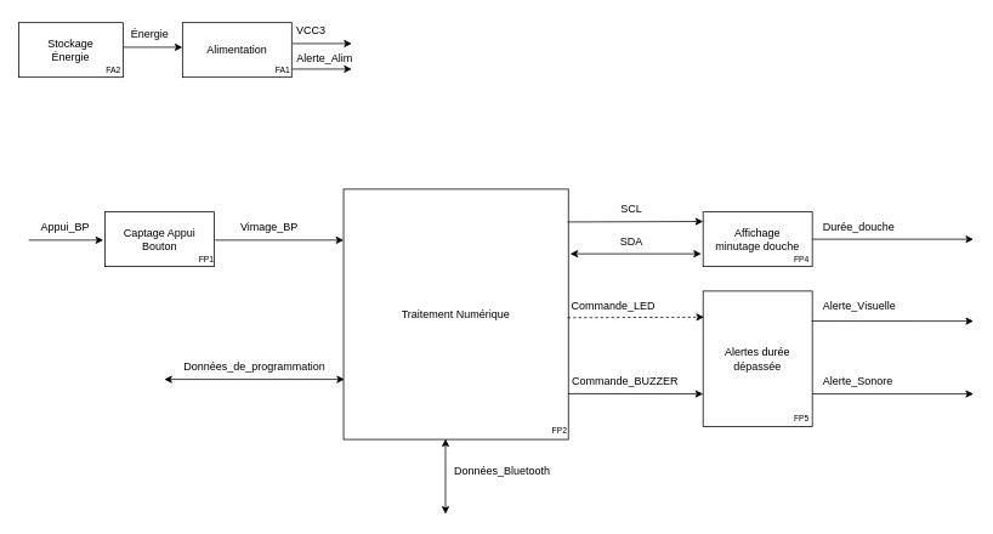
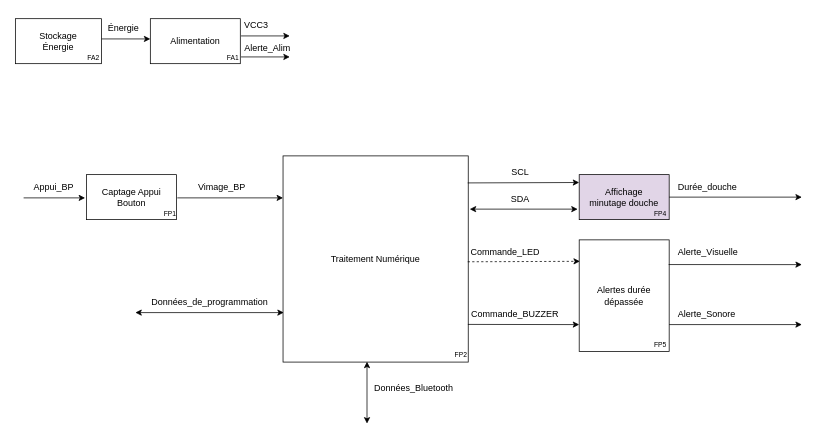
  <mxCell id="0" />
  <mxCell id="1" parent="0" />
  <mxCell id="2" value="Alimentation" style="rounded=0;whiteSpace=wrap;html=1;labelBackgroundColor=none;" parent="1" vertex="1"><mxGeometry x="200" y="24" width="120" height="60" as="geometry" /></mxCell>
  <mxCell id="3" value="" style="endArrow=classic;html=1;rounded=0;labelBackgroundColor=none;fontColor=default;" parent="1" edge="1"><mxGeometry width="50" height="50" relative="1" as="geometry"><mxPoint x="321" y="47" as="sourcePoint" /><mxPoint x="386" y="47" as="targetPoint" /></mxGeometry></mxCell>
  <mxCell id="4" value="VCC3" style="text;html=1;align=center;verticalAlign=middle;resizable=0;points=[];autosize=1;strokeColor=none;fillColor=none;labelBackgroundColor=none;" parent="1" vertex="1"><mxGeometry x="316" y="20" width="50" height="26" as="geometry" /></mxCell>
  <mxCell id="5" value="" style="endArrow=classic;html=1;rounded=0;labelBackgroundColor=none;fontColor=default;" parent="1" edge="1"><mxGeometry width="50" height="50" relative="1" as="geometry"><mxPoint x="321" y="75" as="sourcePoint" /><mxPoint x="386" y="75" as="targetPoint" /></mxGeometry></mxCell>
  <mxCell id="6" value="&lt;span style=&quot;caret-color: rgb(0, 0, 0); text-align: start; text-wrap: wrap;&quot;&gt;&lt;font face=&quot;Helvetica&quot;&gt;Alerte_Alim&lt;/font&gt;&lt;/span&gt;" style="text;html=1;align=center;verticalAlign=middle;resizable=0;points=[];autosize=1;strokeColor=none;fillColor=none;labelBackgroundColor=none;" parent="1" vertex="1"><mxGeometry x="316" y="50" width="79" height="26" as="geometry" /></mxCell>
  <mxCell id="7" value="" style="endArrow=classic;startArrow=classic;html=1;rounded=0;entryX=1.006;entryY=1.077;entryDx=0;entryDy=0;entryPerimeter=0;labelBackgroundColor=none;fontColor=default;" parent="1" edge="1"><mxGeometry width="50" height="50" relative="1" as="geometry"><mxPoint x="180" y="416" as="sourcePoint" /><mxPoint x="377.99" y="416.002" as="targetPoint" /></mxGeometry></mxCell>
  <mxCell id="8" value="Données_de_programmation" style="text;html=1;align=center;verticalAlign=middle;resizable=0;points=[];autosize=1;strokeColor=none;fillColor=none;labelBackgroundColor=none;" parent="1" vertex="1"><mxGeometry x="192" y="390" width="173" height="26" as="geometry" /></mxCell>
  <mxCell id="9" value="Traitement Numérique" style="rounded=0;whiteSpace=wrap;html=1;labelBackgroundColor=none;" parent="1" vertex="1"><mxGeometry x="377" y="207" width="247" height="275" as="geometry" /></mxCell>
  <mxCell id="10" value="Captage Appui Bouton" style="rounded=0;whiteSpace=wrap;html=1;labelBackgroundColor=none;" parent="1" vertex="1"><mxGeometry x="115" y="232" width="120" height="60" as="geometry" /></mxCell>
  <mxCell id="11" value="" style="endArrow=classic;html=1;rounded=0;labelBackgroundColor=none;fontColor=default;" parent="1" edge="1"><mxGeometry width="50" height="50" relative="1" as="geometry"><mxPoint x="31" y="263" as="sourcePoint" /><mxPoint x="113" y="263" as="targetPoint" /></mxGeometry></mxCell>
  <mxCell id="12" value="Appui_BP" style="text;html=1;align=center;verticalAlign=middle;resizable=0;points=[];autosize=1;strokeColor=none;fillColor=none;labelBackgroundColor=none;" parent="1" vertex="1"><mxGeometry x="35" y="236" width="71" height="26" as="geometry" /></mxCell>
  <mxCell id="13" value="" style="endArrow=classic;html=1;rounded=0;labelBackgroundColor=none;fontColor=default;" parent="1" edge="1"><mxGeometry width="50" height="50" relative="1" as="geometry"><mxPoint x="236" y="263" as="sourcePoint" /><mxPoint x="377" y="263" as="targetPoint" /></mxGeometry></mxCell>
  <mxCell id="14" value="Vimage_BP" style="text;html=1;align=center;verticalAlign=middle;resizable=0;points=[];autosize=1;strokeColor=none;fillColor=none;labelBackgroundColor=none;" parent="1" vertex="1"><mxGeometry x="254" y="236" width="81" height="26" as="geometry" /></mxCell>
- <mxCell id="15" value="Affichage&lt;br&gt;minutage douche" style="rounded=0;whiteSpace=wrap;html=1;labelBackgroundColor=none;" parent="1" vertex="1"><mxGeometry x="772" y="232" width="120" height="60" as="geometry" /></mxCell>
+ <mxCell id="15" value="Affichage&lt;br&gt;minutage douche" style="rounded=0;whiteSpace=wrap;html=1;labelBackgroundColor=none;fillColor=#e1d5e7;" parent="1" vertex="1"><mxGeometry x="772" y="232" width="120" height="60" as="geometry" /></mxCell>
  <mxCell id="16" value="" style="endArrow=classic;html=1;rounded=0;exitX=0.997;exitY=0.131;exitDx=0;exitDy=0;exitPerimeter=0;labelBackgroundColor=none;fontColor=default;" parent="1" source="9" edge="1"><mxGeometry width="50" height="50" relative="1" as="geometry"><mxPoint x="629.259" y="244" as="sourcePoint" /><mxPoint x="772" y="242.5" as="targetPoint" /></mxGeometry></mxCell>
  <mxCell id="17" value="SCL" style="text;html=1;align=center;verticalAlign=middle;resizable=0;points=[];autosize=1;strokeColor=none;fillColor=none;labelBackgroundColor=none;" parent="1" vertex="1"><mxGeometry x="672" y="216" width="41" height="26" as="geometry" /></mxCell>
  <mxCell id="18" value="" style="endArrow=classic;html=1;rounded=0;exitX=1;exitY=0.5;exitDx=0;exitDy=0;labelBackgroundColor=none;fontColor=default;" parent="1" source="15" edge="1"><mxGeometry width="50" height="50" relative="1" as="geometry"><mxPoint x="902" y="263" as="sourcePoint" /><mxPoint x="1069" y="262" as="targetPoint" /></mxGeometry></mxCell>
  <mxCell id="19" value="Durée_douche" style="text;html=1;align=left;verticalAlign=middle;resizable=0;points=[];autosize=1;strokeColor=none;fillColor=none;labelBackgroundColor=none;" parent="1" vertex="1"><mxGeometry x="902" y="236" width="97" height="26" as="geometry" /></mxCell>
  <mxCell id="20" value="&lt;span style=&quot;caret-color: rgb(0, 0, 0); text-align: start;&quot;&gt;&lt;font face=&quot;Helvetica&quot;&gt;Alertes durée&lt;br&gt;dépassée&lt;/font&gt;&lt;/span&gt;" style="rounded=0;whiteSpace=wrap;html=1;labelBackgroundColor=none;" parent="1" vertex="1"><mxGeometry x="772" y="319" width="120" height="149" as="geometry" /></mxCell>
  <mxCell id="21" value="" style="endArrow=classic;html=1;rounded=0;exitX=0.048;exitY=0.97;exitDx=0;exitDy=0;exitPerimeter=0;labelBackgroundColor=none;fontColor=default;entryX=0.008;entryY=0.192;entryDx=0;entryDy=0;entryPerimeter=0;dashed=1;" parent="1" source="22" target="20" edge="1"><mxGeometry width="50" height="50" relative="1" as="geometry"><mxPoint x="637" y="350" as="sourcePoint" /><mxPoint x="768" y="352" as="targetPoint" /></mxGeometry></mxCell>
  <mxCell id="22" value="Commande_LED" style="text;html=1;align=center;verticalAlign=middle;resizable=0;points=[];autosize=1;strokeColor=none;fillColor=none;labelBackgroundColor=none;" parent="1" vertex="1"><mxGeometry x="618" y="323" width="110" height="26" as="geometry" /></mxCell>
  <mxCell id="23" value="" style="endArrow=classic;html=1;rounded=0;exitX=0.986;exitY=0.221;exitDx=0;exitDy=0;labelBackgroundColor=none;fontColor=default;exitPerimeter=0;" parent="1" edge="1"><mxGeometry width="50" height="50" relative="1" as="geometry"><mxPoint x="891.32" y="351.929" as="sourcePoint" /><mxPoint x="1069" y="352" as="targetPoint" /></mxGeometry></mxCell>
  <mxCell id="24" value="Alerte_Visuelle" style="text;html=1;align=left;verticalAlign=middle;resizable=0;points=[];autosize=1;strokeColor=none;fillColor=none;labelBackgroundColor=none;" parent="1" vertex="1"><mxGeometry x="902" y="323" width="98" height="26" as="geometry" /></mxCell>
  <mxCell id="25" value="" style="endArrow=classic;html=1;rounded=0;entryX=0;entryY=0.5;entryDx=0;entryDy=0;exitX=0.041;exitY=0.991;exitDx=0;exitDy=0;exitPerimeter=0;labelBackgroundColor=none;fontColor=default;" parent="1" source="26" edge="1"><mxGeometry width="50" height="50" relative="1" as="geometry"><mxPoint x="631" y="433" as="sourcePoint" /><mxPoint x="772" y="432" as="targetPoint" /></mxGeometry></mxCell>
  <mxCell id="26" value="Commande_BUZZER" style="text;html=1;align=center;verticalAlign=middle;resizable=0;points=[];autosize=1;strokeColor=none;fillColor=none;labelBackgroundColor=none;" parent="1" vertex="1"><mxGeometry x="618" y="406" width="135" height="26" as="geometry" /></mxCell>
  <mxCell id="27" value="" style="endArrow=classic;html=1;rounded=0;exitX=1;exitY=0.5;exitDx=0;exitDy=0;labelBackgroundColor=none;fontColor=default;" parent="1" edge="1"><mxGeometry width="50" height="50" relative="1" as="geometry"><mxPoint x="892" y="432" as="sourcePoint" /><mxPoint x="1069" y="432" as="targetPoint" /></mxGeometry></mxCell>
  <mxCell id="28" value="Alerte_Sonore" style="text;html=1;align=left;verticalAlign=middle;resizable=0;points=[];autosize=1;strokeColor=none;fillColor=none;labelBackgroundColor=none;" parent="1" vertex="1"><mxGeometry x="902" y="406" width="95" height="26" as="geometry" /></mxCell>
  <mxCell id="29" value="&lt;div style=&quot;text-align: start;&quot;&gt;&lt;span style=&quot;text-wrap-mode: wrap;&quot;&gt;Données_Bluetooth&lt;/span&gt;&lt;/div&gt;" style="text;html=1;align=center;verticalAlign=middle;resizable=0;points=[];autosize=1;strokeColor=none;fillColor=none;labelBackgroundColor=none;" parent="1" vertex="1"><mxGeometry x="489" y="504" width="123" height="26" as="geometry" /></mxCell>
  <mxCell id="30" value="&lt;font style=&quot;font-size: 9px;&quot;&gt;FA1&lt;/font&gt;" style="text;html=1;align=center;verticalAlign=middle;resizable=0;points=[];autosize=1;strokeColor=none;fillColor=none;" parent="1" vertex="1"><mxGeometry x="293" y="63" width="34" height="26" as="geometry" /></mxCell>
  <mxCell id="31" value="&lt;font style=&quot;font-size: 9px;&quot;&gt;FP1&lt;/font&gt;" style="text;html=1;align=center;verticalAlign=middle;resizable=0;points=[];autosize=1;strokeColor=none;fillColor=none;" parent="1" vertex="1"><mxGeometry x="208" y="270" width="35" height="26" as="geometry" /></mxCell>
  <mxCell id="32" value="&lt;span style=&quot;font-size: 9px;&quot;&gt;FP2&lt;/span&gt;" style="text;html=1;align=center;verticalAlign=middle;resizable=0;points=[];autosize=1;strokeColor=none;fillColor=none;" parent="1" vertex="1"><mxGeometry x="596" y="459" width="35" height="26" as="geometry" /></mxCell>
  <mxCell id="33" value="&lt;span style=&quot;font-size: 9px;&quot;&gt;FP4&lt;/span&gt;" style="text;html=1;align=center;verticalAlign=middle;resizable=0;points=[];autosize=1;strokeColor=none;fillColor=none;" parent="1" vertex="1"><mxGeometry x="862" y="270" width="35" height="26" as="geometry" /></mxCell>
  <mxCell id="34" value="&lt;span style=&quot;font-size: 9px;&quot;&gt;FP5&lt;/span&gt;" style="text;html=1;align=center;verticalAlign=middle;resizable=0;points=[];autosize=1;strokeColor=none;fillColor=none;" parent="1" vertex="1"><mxGeometry x="862" y="446" width="35" height="26" as="geometry" /></mxCell>
  <mxCell id="35" value="" style="endArrow=classic;startArrow=classic;html=1;rounded=0;" edge="1" parent="1"><mxGeometry width="50" height="50" relative="1" as="geometry"><mxPoint x="489" y="564" as="sourcePoint" /><mxPoint x="489" y="481.5" as="targetPoint" /></mxGeometry></mxCell>
  <mxCell id="36" value="SDA" style="text;html=1;align=center;verticalAlign=middle;resizable=0;points=[];autosize=1;strokeColor=none;fillColor=none;labelBackgroundColor=none;" vertex="1" parent="1"><mxGeometry x="671" y="252" width="43" height="26" as="geometry" /></mxCell>
  <mxCell id="37" value="Stockage&lt;br&gt;Énergie" style="rounded=0;whiteSpace=wrap;html=1;labelBackgroundColor=none;" vertex="1" parent="1"><mxGeometry x="20" y="24" width="115" height="60" as="geometry" /></mxCell>
  <mxCell id="38" value="" style="endArrow=classic;html=1;rounded=0;labelBackgroundColor=none;fontColor=default;" edge="1" parent="1"><mxGeometry width="50" height="50" relative="1" as="geometry"><mxPoint x="135" y="51" as="sourcePoint" /><mxPoint x="200" y="51" as="targetPoint" /></mxGeometry></mxCell>
  <mxCell id="39" value="Énergie" style="text;html=1;align=center;verticalAlign=middle;resizable=0;points=[];autosize=1;strokeColor=none;fillColor=none;labelBackgroundColor=none;" vertex="1" parent="1"><mxGeometry x="134.5" y="24" width="59" height="26" as="geometry" /></mxCell>
  <mxCell id="40" value="&lt;font style=&quot;font-size: 9px;&quot;&gt;FA2&lt;/font&gt;" style="text;html=1;align=center;verticalAlign=middle;resizable=0;points=[];autosize=1;strokeColor=none;fillColor=none;" vertex="1" parent="1"><mxGeometry x="107" y="63" width="34" height="26" as="geometry" /></mxCell>
  <mxCell id="41" value="" style="endArrow=classic;startArrow=classic;html=1;rounded=0;" edge="1" parent="1"><mxGeometry width="50" height="50" relative="1" as="geometry"><mxPoint x="770" y="278" as="sourcePoint" /><mxPoint x="626" y="278" as="targetPoint" /></mxGeometry></mxCell>
